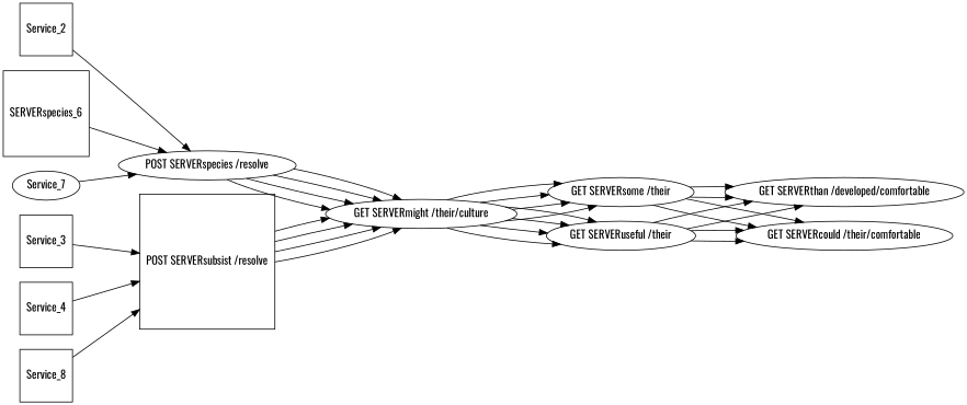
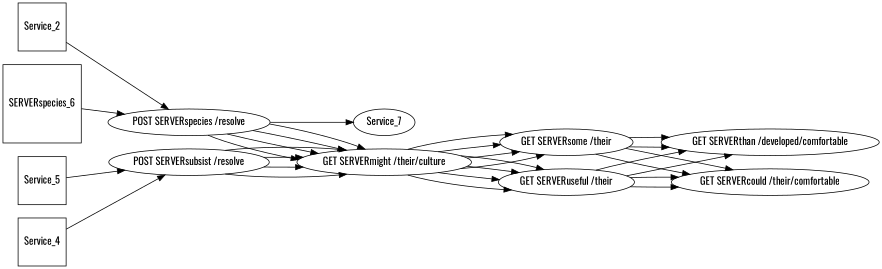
  digraph {
    fontname=Oswald
    rankdir=LR
    node [fontname=Oswald]
    edge [fontname=Oswald]
    "POST SERVERspecies /resolve"
    "GET SERVERmight /their/culture"
    "GET SERVERsome /their"
    "GET SERVERuseful /their"
    "GET SERVERthan /developed/comfortable"
    n6 [label="GET SERVERcould /their/comfortable"]
    Service_2 [shape=square]
-   "POST SERVERsubsist /resolve" [shape=square]
-   Service_3 [shape=square]
+   "POST SERVERsubsist /resolve"
+   Service_3 [shape=square label=Service_5]
    Service_4 [shape=square]
    n11 [label=SERVERspecies_6 shape=square]
    Service_7 [shape=ellipse]
-   Service_8 [shape=square]
    "POST SERVERspecies /resolve" -> "GET SERVERmight /their/culture"
    "POST SERVERspecies /resolve" -> "GET SERVERmight /their/culture"
    "POST SERVERspecies /resolve" -> "GET SERVERmight /their/culture"
    "POST SERVERspecies /resolve" -> "GET SERVERmight /their/culture"
    "GET SERVERmight /their/culture" -> "GET SERVERsome /their"
    "GET SERVERmight /their/culture" -> "GET SERVERsome /their"
    "GET SERVERmight /their/culture" -> "GET SERVERsome /their"
    "GET SERVERmight /their/culture" -> "GET SERVERsome /their"
    "GET SERVERmight /their/culture" -> "GET SERVERuseful /their"
    "GET SERVERmight /their/culture" -> "GET SERVERuseful /their"
    "GET SERVERmight /their/culture" -> "GET SERVERuseful /their"
    "GET SERVERmight /their/culture" -> "GET SERVERuseful /their"
    "GET SERVERsome /their" -> "GET SERVERthan /developed/comfortable"
    "GET SERVERsome /their" -> "GET SERVERthan /developed/comfortable"
    "GET SERVERsome /their" -> n6
    "GET SERVERsome /their" -> n6
    "GET SERVERuseful /their" -> "GET SERVERthan /developed/comfortable"
    "GET SERVERuseful /their" -> "GET SERVERthan /developed/comfortable"
    "GET SERVERuseful /their" -> n6
    "GET SERVERuseful /their" -> n6
    Service_2 -> "POST SERVERspecies /resolve"
    "POST SERVERsubsist /resolve" -> "GET SERVERmight /their/culture"
    "POST SERVERsubsist /resolve" -> "GET SERVERmight /their/culture"
    "POST SERVERsubsist /resolve" -> "GET SERVERmight /their/culture"
    "POST SERVERsubsist /resolve" -> "GET SERVERmight /their/culture"
    Service_3 -> "POST SERVERsubsist /resolve"
    Service_4 -> "POST SERVERsubsist /resolve"
    n11 -> "POST SERVERspecies /resolve"
-   Service_7 -> "POST SERVERspecies /resolve"
-   Service_8 -> "POST SERVERsubsist /resolve"
+   "POST SERVERspecies /resolve" -> Service_7
  }
